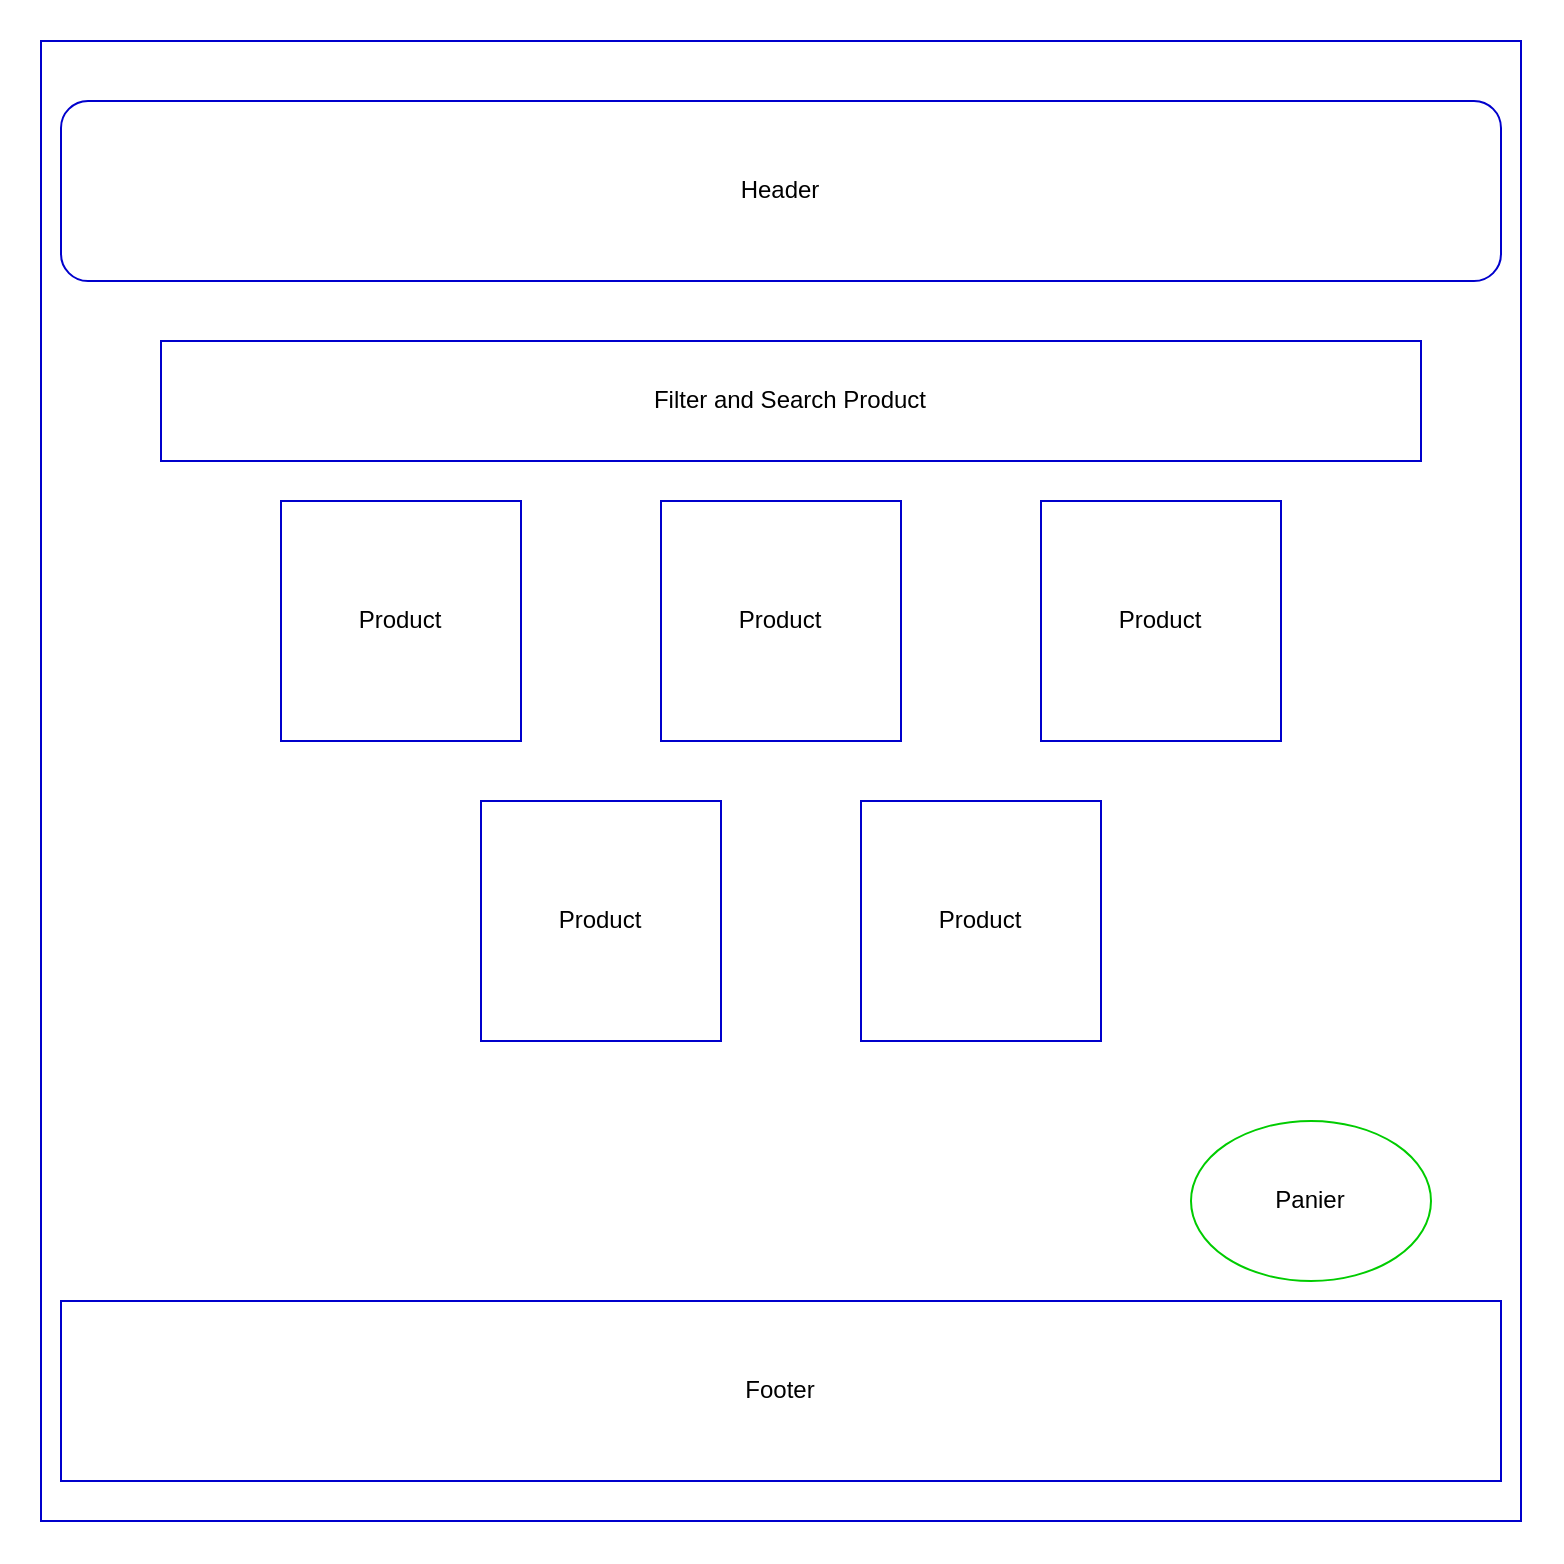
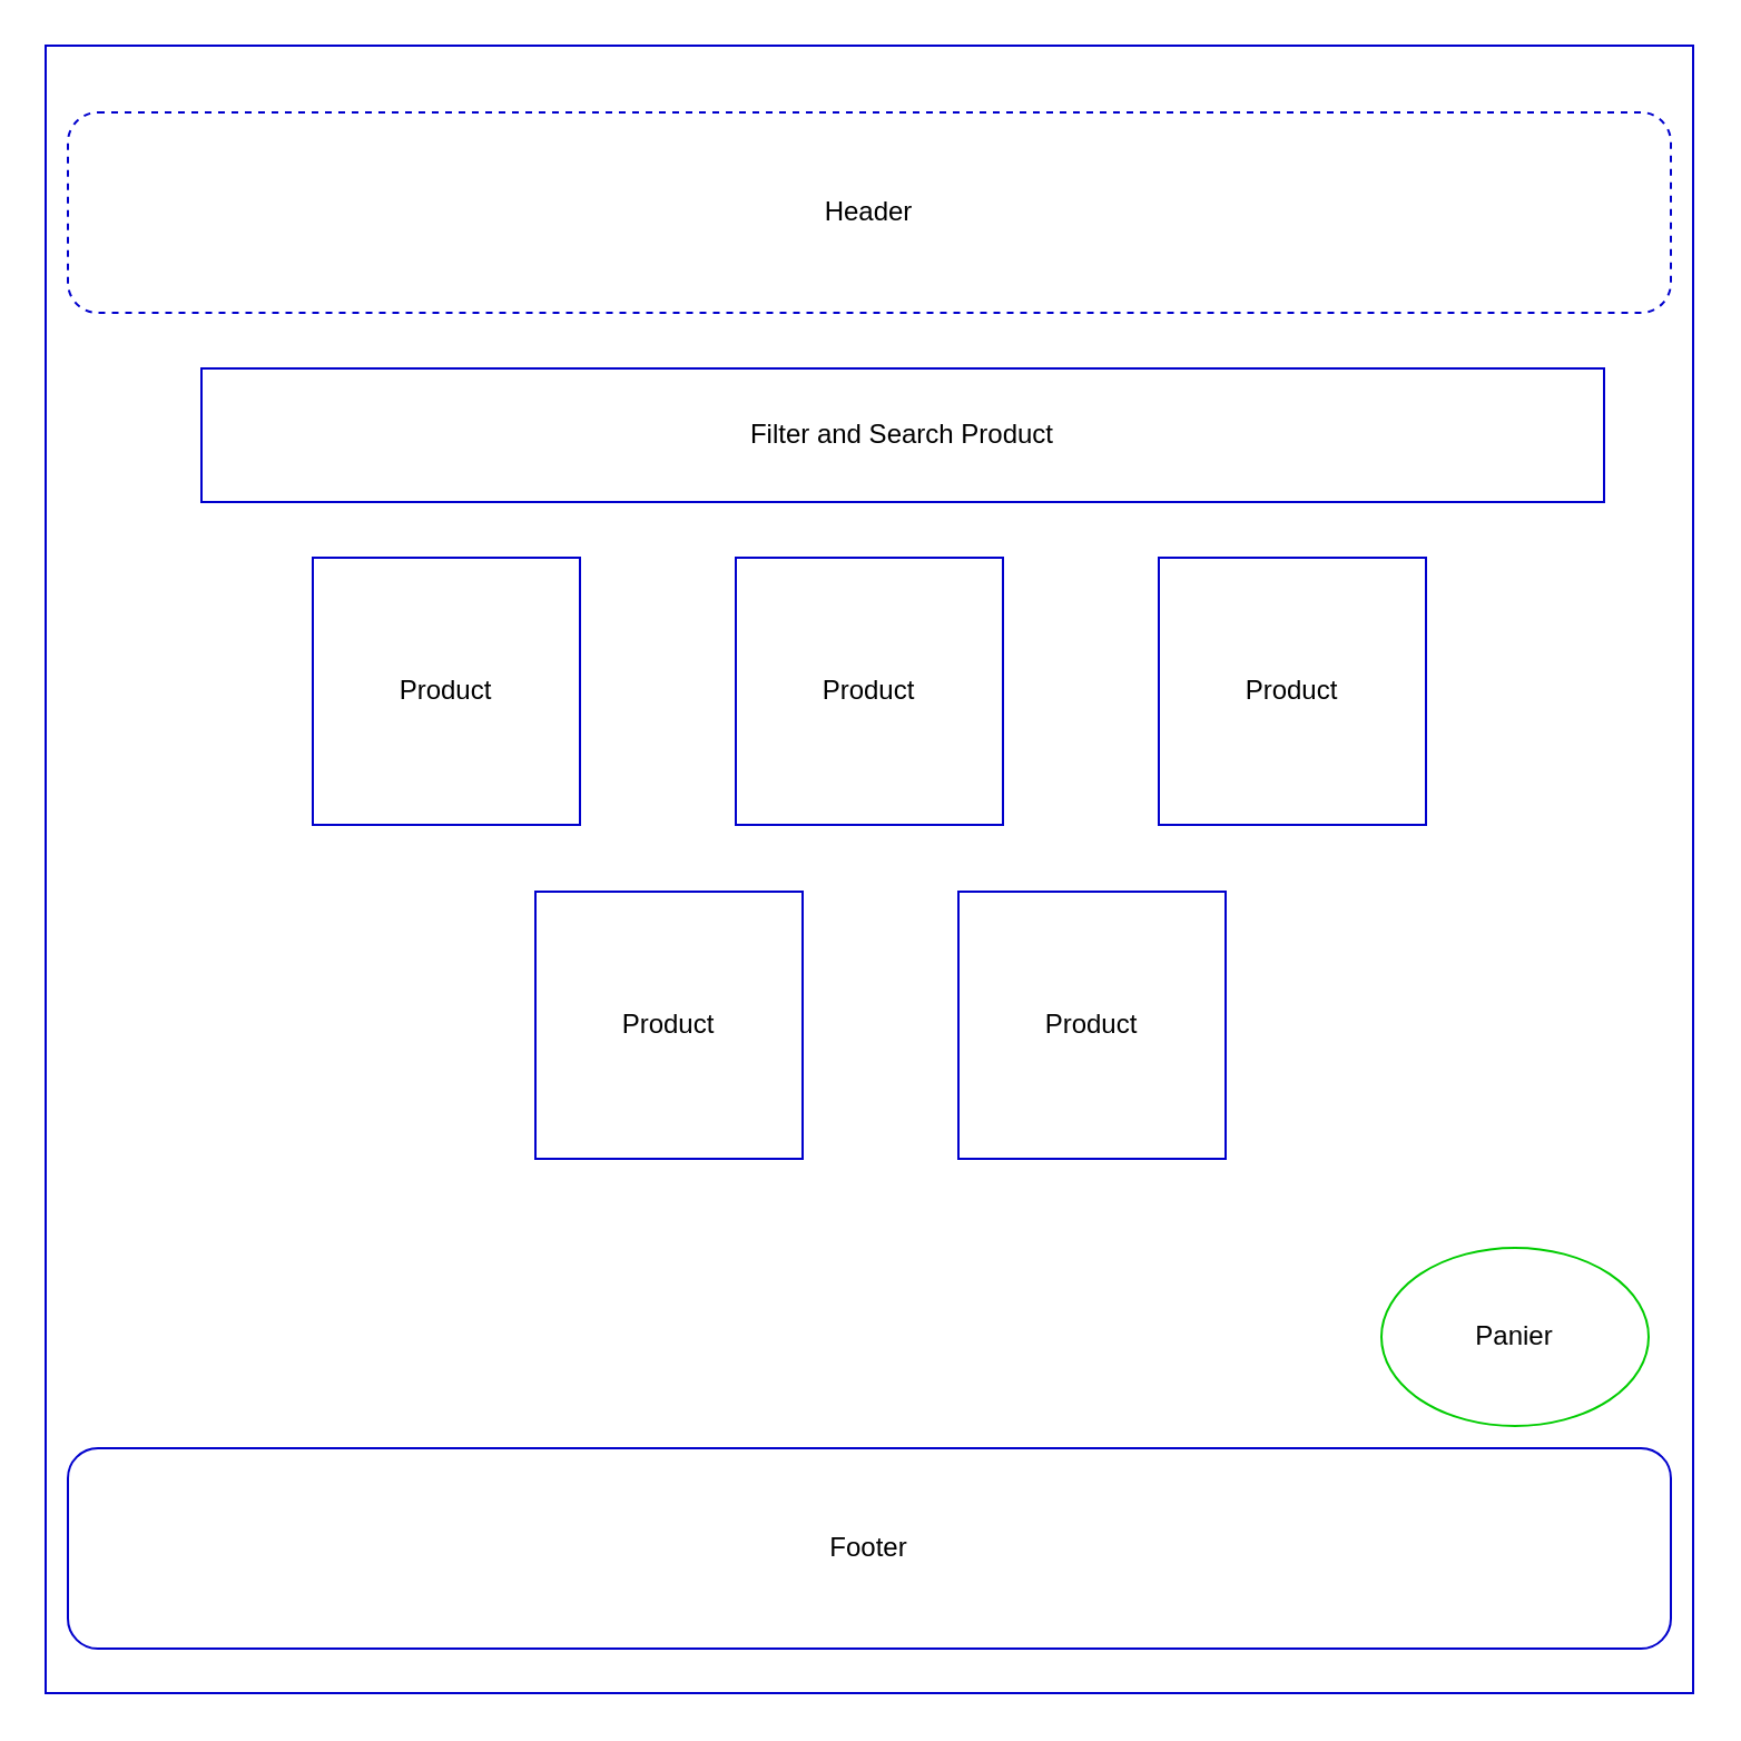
  <mxCell id="0" />
  <mxCell id="1" parent="0" />
  <mxCell id="2" value="" style="whiteSpace=wrap;html=1;aspect=fixed;strokeColor=#0000CC;" parent="1" vertex="1"><mxGeometry x="20" y="20" width="740" height="740" as="geometry" /></mxCell>
- <mxCell id="3" value="Header" style="rounded=1;whiteSpace=wrap;html=1;strokeColor=#0000CC;" parent="1" vertex="1"><mxGeometry x="30" y="50" width="720" height="90" as="geometry" /></mxCell>
- <mxCell id="4" value="Footer" style="whiteSpace=wrap;html=1;strokeColor=#0000CC;rounded=0;" parent="1" vertex="1"><mxGeometry x="30" y="650" width="720" height="90" as="geometry" /></mxCell>
+ <mxCell id="3" value="Header" style="rounded=1;whiteSpace=wrap;html=1;strokeColor=#0000CC;dashed=1;" parent="1" vertex="1"><mxGeometry x="30" y="50" width="720" height="90" as="geometry" /></mxCell>
+ <mxCell id="4" value="Footer" style="rounded=1;whiteSpace=wrap;html=1;strokeColor=#0000CC;" parent="1" vertex="1"><mxGeometry x="30" y="650" width="720" height="90" as="geometry" /></mxCell>
  <mxCell id="5" value="Product" style="whiteSpace=wrap;html=1;aspect=fixed;strokeColor=#0000CC;" parent="1" vertex="1"><mxGeometry x="140" y="250" width="120" height="120" as="geometry" /></mxCell>
  <mxCell id="6" value="Product" style="whiteSpace=wrap;html=1;aspect=fixed;strokeColor=#0000CC;" parent="1" vertex="1"><mxGeometry x="330" y="250" width="120" height="120" as="geometry" /></mxCell>
  <mxCell id="7" value="Product" style="whiteSpace=wrap;html=1;aspect=fixed;strokeColor=#0000CC;" parent="1" vertex="1"><mxGeometry x="520" y="250" width="120" height="120" as="geometry" /></mxCell>
  <mxCell id="8" value="Product" style="whiteSpace=wrap;html=1;aspect=fixed;strokeColor=#0000CC;" parent="1" vertex="1"><mxGeometry x="240" y="400" width="120" height="120" as="geometry" /></mxCell>
  <mxCell id="9" value="Product" style="whiteSpace=wrap;html=1;aspect=fixed;strokeColor=#0000CC;" parent="1" vertex="1"><mxGeometry x="430" y="400" width="120" height="120" as="geometry" /></mxCell>
- <mxCell id="10" value="Panier" style="ellipse;whiteSpace=wrap;html=1;strokeColor=#00CC00;" parent="1" vertex="1"><mxGeometry x="595" y="560" width="120" height="80" as="geometry" /></mxCell>
- <mxCell id="11" value="Filter and Search Product" style="rounded=0;whiteSpace=wrap;html=1;strokeColor=#0000CC;" vertex="1" parent="1"><mxGeometry x="80" y="170" width="630" height="60" as="geometry" /></mxCell>
+ <mxCell id="10" value="Panier" style="ellipse;whiteSpace=wrap;html=1;strokeColor=#00CC00;" parent="1" vertex="1"><mxGeometry x="620" y="560" width="120" height="80" as="geometry" /></mxCell>
+ <mxCell id="11" value="Filter and Search Product" style="rounded=0;whiteSpace=wrap;html=1;strokeColor=#0000CC;" vertex="1" parent="1"><mxGeometry x="90" y="165" width="630" height="60" as="geometry" /></mxCell>
